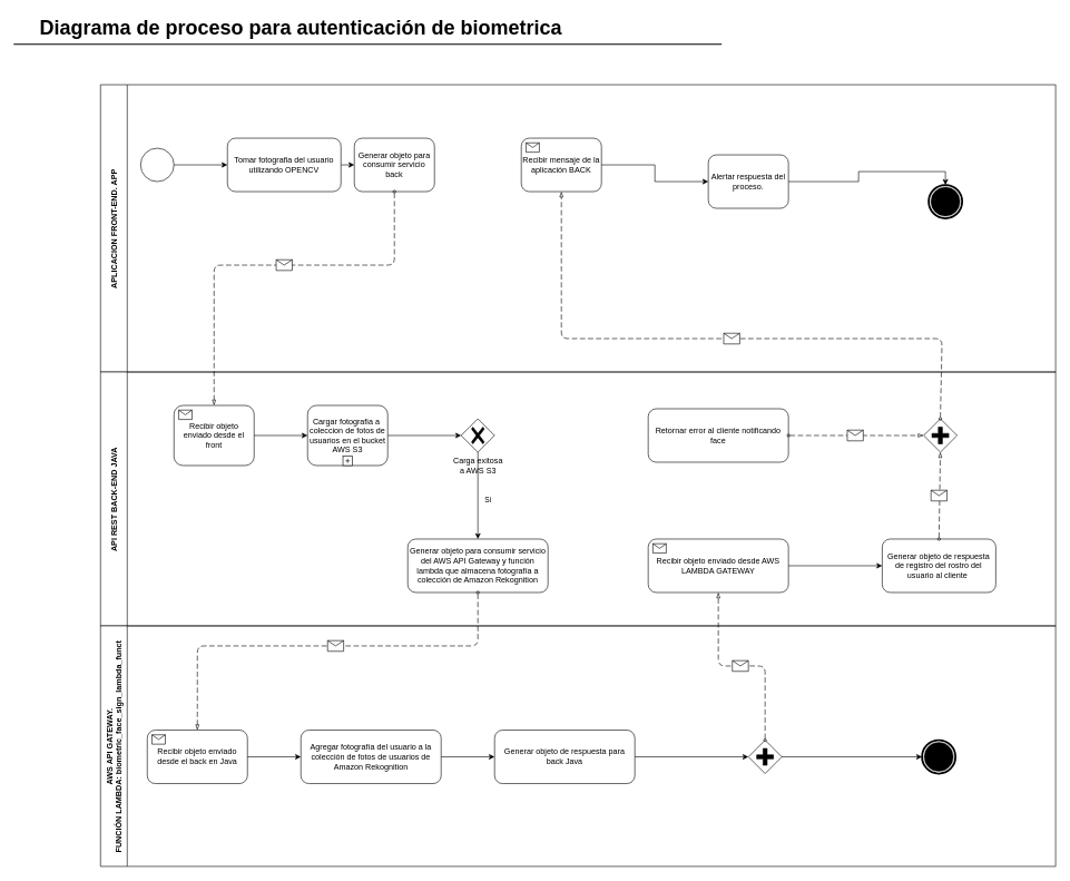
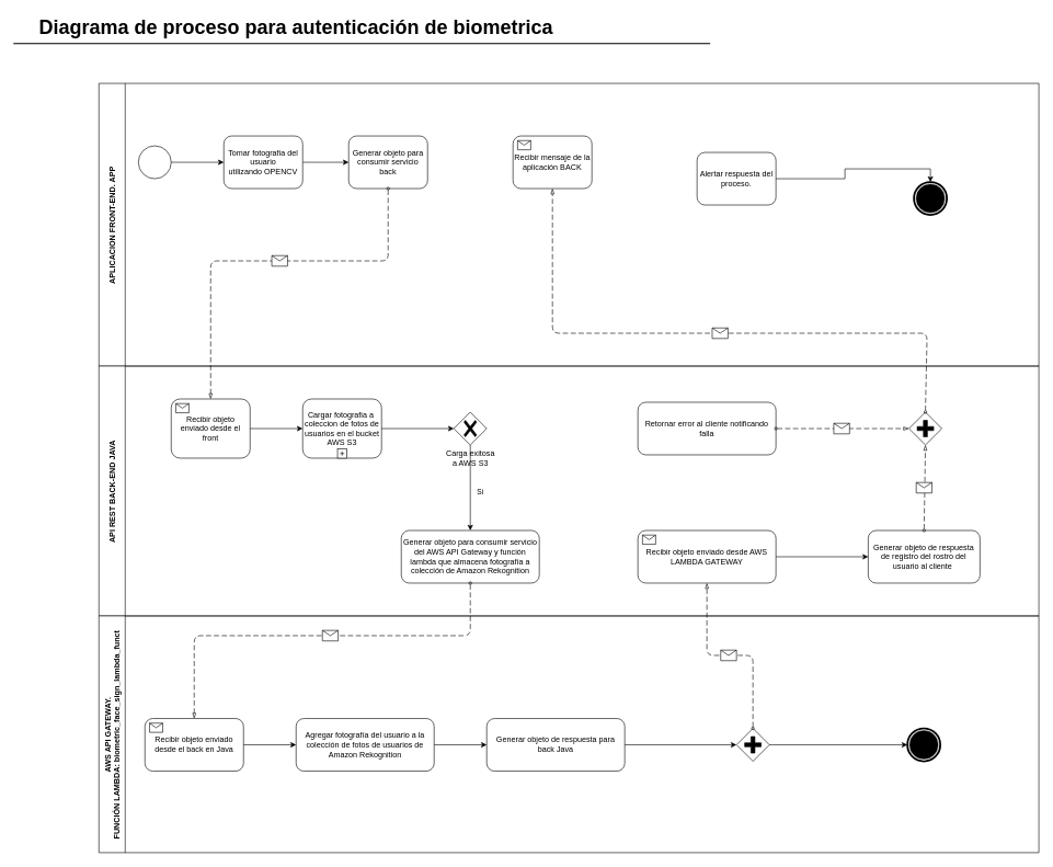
  <mxCell id="0" />
  <mxCell id="1" parent="0" />
  <mxCell id="2" value="Recibir mensaje de la aplicación BACK" style="html=1;whiteSpace=wrap;rounded=1;" vertex="1" parent="1"><mxGeometry x="780" y="206" width="120" height="80" as="geometry" /></mxCell>
  <mxCell id="3" value="" style="html=1;shape=message;" vertex="1" parent="2"><mxGeometry width="20" height="14" relative="1" as="geometry"><mxPoint x="7" y="7" as="offset" /></mxGeometry></mxCell>
  <mxCell id="4" style="edgeStyle=orthogonalEdgeStyle;rounded=0;html=1;jettySize=auto;orthogonalLoop=1;" edge="1" parent="1" source="34"><mxGeometry relative="1" as="geometry"><mxPoint x="530" y="246" as="targetPoint" /></mxGeometry></mxCell>
- <mxCell id="5" style="edgeStyle=orthogonalEdgeStyle;rounded=0;html=1;jettySize=auto;orthogonalLoop=1;entryX=0;entryY=0.5;entryDx=0;entryDy=0;" edge="1" parent="1" source="2" target="31"><mxGeometry relative="1" as="geometry"><mxPoint x="970" y="246" as="targetPoint" /></mxGeometry></mxCell>
  <mxCell id="6" value="APLICACION FRONT-END. APP" style="swimlane;horizontal=0;startSize=40;" vertex="1" parent="1"><mxGeometry x="150" y="126" width="1430" height="430" as="geometry"><mxRectangle x="150" y="170" width="30" height="260" as="alternateBounds" /></mxGeometry></mxCell>
  <mxCell id="7" value="Generar objeto para consumir servicio back" style="shape=ext;rounded=1;html=1;whiteSpace=wrap;" vertex="1" parent="6"><mxGeometry x="380" y="80" width="120" height="80" as="geometry" /></mxCell>
  <mxCell id="8" value="API REST BACK-END JAVA" style="swimlane;horizontal=0;startSize=40;" vertex="1" parent="6"><mxGeometry y="430" width="1430" height="380" as="geometry" /></mxCell>
  <mxCell id="9" value="Recibir objeto enviado desde el front" style="html=1;whiteSpace=wrap;rounded=1;" vertex="1" parent="8"><mxGeometry x="110" y="50" width="120" height="90" as="geometry" /></mxCell>
  <mxCell id="10" value="" style="html=1;shape=message;" vertex="1" parent="9"><mxGeometry width="20" height="14" relative="1" as="geometry"><mxPoint x="7" y="7" as="offset" /></mxGeometry></mxCell>
  <mxCell id="11" value="Cargar fotografia a&amp;nbsp; coleccion de fotos de usuarios en el bucket AWS S3" style="html=1;whiteSpace=wrap;rounded=1;" vertex="1" parent="8"><mxGeometry x="310" y="50" width="120" height="90" as="geometry" /></mxCell>
  <mxCell id="12" value="" style="html=1;shape=plus;" vertex="1" parent="11"><mxGeometry x="0.5" y="1" width="14" height="14" relative="1" as="geometry"><mxPoint x="-7" y="-14" as="offset" /></mxGeometry></mxCell>
  <mxCell id="13" style="edgeStyle=orthogonalEdgeStyle;rounded=0;html=1;jettySize=auto;orthogonalLoop=1;exitX=1;exitY=0.5;exitDx=0;exitDy=0;entryX=0;entryY=0.5;entryDx=0;entryDy=0;" edge="1" parent="8" source="9" target="11"><mxGeometry relative="1" as="geometry"><mxPoint x="290" y="55" as="sourcePoint" /><mxPoint x="290" y="145" as="targetPoint" /></mxGeometry></mxCell>
  <mxCell id="14" style="edgeStyle=orthogonalEdgeStyle;rounded=0;html=1;jettySize=auto;orthogonalLoop=1;exitX=1;exitY=0.5;exitDx=0;exitDy=0;entryX=0;entryY=0.5;entryDx=0;entryDy=0;entryPerimeter=0;" edge="1" parent="8" source="11" target="15"><mxGeometry relative="1" as="geometry"><mxPoint x="490" y="95.0" as="sourcePoint" /><mxPoint x="580" y="89.41" as="targetPoint" /></mxGeometry></mxCell>
  <mxCell id="15" value="Carga exitosa &lt;br&gt;a AWS S3" style="points=[[0.25,0.25,0],[0.5,0,0],[0.75,0.25,0],[1,0.5,0],[0.75,0.75,0],[0.5,1,0],[0.25,0.75,0],[0,0.5,0]];shape=mxgraph.bpmn.gateway2;html=1;verticalLabelPosition=bottom;labelBackgroundColor=#ffffff;verticalAlign=top;align=center;perimeter=rhombusPerimeter;outlineConnect=0;outline=none;symbol=none;gwType=exclusive;" vertex="1" parent="8"><mxGeometry x="540" y="70" width="50" height="50" as="geometry" /></mxCell>
  <mxCell id="16" value="Si" style="edgeStyle=orthogonalEdgeStyle;rounded=0;html=1;jettySize=auto;orthogonalLoop=1;exitX=0.5;exitY=1;exitDx=0;exitDy=0;exitPerimeter=0;entryX=0.5;entryY=0;entryDx=0;entryDy=0;" edge="1" parent="8" source="15" target="21"><mxGeometry x="0.077" y="15" relative="1" as="geometry"><mxPoint x="615" y="130" as="sourcePoint" /><mxPoint x="580" y="180" as="targetPoint" /><Array as="points"><mxPoint x="565" y="200" /></Array><mxPoint y="1" as="offset" /></mxGeometry></mxCell>
- <mxCell id="17" value="Retornar error al cliente notificando face" style="shape=ext;rounded=1;html=1;whiteSpace=wrap;" vertex="1" parent="8"><mxGeometry x="820" y="55" width="210" height="80" as="geometry" /></mxCell>
+ <mxCell id="17" value="Retornar error al cliente notificando falla" style="shape=ext;rounded=1;html=1;whiteSpace=wrap;" vertex="1" parent="8"><mxGeometry x="820" y="55" width="210" height="80" as="geometry" /></mxCell>
  <mxCell id="18" value="" style="points=[[0.25,0.25,0],[0.5,0,0],[0.75,0.25,0],[1,0.5,0],[0.75,0.75,0],[0.5,1,0],[0.25,0.75,0],[0,0.5,0]];shape=mxgraph.bpmn.gateway2;html=1;verticalLabelPosition=bottom;labelBackgroundColor=#ffffff;verticalAlign=top;align=center;perimeter=rhombusPerimeter;outlineConnect=0;outline=none;symbol=none;gwType=parallel;" vertex="1" parent="8"><mxGeometry x="1232.41" y="70" width="50" height="50" as="geometry" /></mxCell>
  <mxCell id="19" value="" style="endArrow=blockThin;html=1;labelPosition=left;verticalLabelPosition=middle;align=right;verticalAlign=middle;dashed=1;dashPattern=8 4;endFill=0;startArrow=oval;startFill=0;endSize=6;startSize=4;entryX=0;entryY=0.5;entryDx=0;entryDy=0;entryPerimeter=0;exitX=1;exitY=0.5;exitDx=0;exitDy=0;" edge="1" parent="8" source="17" target="18"><mxGeometry relative="1" as="geometry"><mxPoint x="860" y="100" as="sourcePoint" /><mxPoint x="1210" y="140" as="targetPoint" /><Array as="points" /></mxGeometry></mxCell>
  <mxCell id="20" value="" style="shape=message;html=1;outlineConnect=0;labelPosition=left;verticalLabelPosition=middle;align=right;verticalAlign=middle;spacingRight=5;labelBackgroundColor=#ffffff;" vertex="1" parent="19"><mxGeometry width="24" height="16" relative="1" as="geometry"><mxPoint x="-13" y="-8" as="offset" /></mxGeometry></mxCell>
  <mxCell id="21" value="Generar objeto para consumir servicio del AWS API Gateway y función lambda que almacena fotografía a colección de Amazon Rekognition" style="shape=ext;rounded=1;html=1;whiteSpace=wrap;" vertex="1" parent="8"><mxGeometry x="460" y="250" width="210" height="80" as="geometry" /></mxCell>
  <mxCell id="22" value="Recibir objeto enviado desde AWS LAMBDA GATEWAY" style="html=1;whiteSpace=wrap;rounded=1;" vertex="1" parent="8"><mxGeometry x="820" y="250" width="210" height="80" as="geometry" /></mxCell>
  <mxCell id="23" value="" style="html=1;shape=message;" vertex="1" parent="22"><mxGeometry width="20" height="14" relative="1" as="geometry"><mxPoint x="7" y="7" as="offset" /></mxGeometry></mxCell>
  <mxCell id="24" value="Generar objeto de respuesta de registro del rostro del usuario al cliente&amp;nbsp;" style="shape=ext;rounded=1;html=1;whiteSpace=wrap;" vertex="1" parent="8"><mxGeometry x="1170.41" y="250" width="170" height="80" as="geometry" /></mxCell>
  <mxCell id="25" style="edgeStyle=orthogonalEdgeStyle;rounded=0;html=1;jettySize=auto;orthogonalLoop=1;exitX=1;exitY=0.5;exitDx=0;exitDy=0;entryX=0;entryY=0.5;entryDx=0;entryDy=0;" edge="1" parent="8" source="22" target="24"><mxGeometry relative="1" as="geometry"><mxPoint x="1030" y="370.0" as="sourcePoint" /><mxPoint x="1140" y="370.0" as="targetPoint" /></mxGeometry></mxCell>
  <mxCell id="26" value="" style="endArrow=blockThin;html=1;labelPosition=left;verticalLabelPosition=middle;align=right;verticalAlign=middle;dashed=1;dashPattern=8 4;endFill=0;startArrow=oval;startFill=0;endSize=6;startSize=4;entryX=0.5;entryY=1;entryDx=0;entryDy=0;entryPerimeter=0;exitX=0.5;exitY=0;exitDx=0;exitDy=0;" edge="1" parent="8" source="24" target="18"><mxGeometry relative="1" as="geometry"><mxPoint x="1102.41" y="105.0" as="sourcePoint" /><mxPoint x="1242.41" y="105.0" as="targetPoint" /><Array as="points" /></mxGeometry></mxCell>
  <mxCell id="27" value="" style="shape=message;html=1;outlineConnect=0;labelPosition=left;verticalLabelPosition=middle;align=right;verticalAlign=middle;spacingRight=5;labelBackgroundColor=#ffffff;" vertex="1" parent="26"><mxGeometry width="24" height="16" relative="1" as="geometry"><mxPoint x="-13" y="-8" as="offset" /></mxGeometry></mxCell>
  <mxCell id="28" value="" style="endArrow=blockThin;html=1;labelPosition=left;verticalLabelPosition=middle;align=right;verticalAlign=middle;dashed=1;dashPattern=8 4;endFill=0;startArrow=oval;startFill=0;endSize=6;startSize=4;exitX=0.5;exitY=1;exitDx=0;exitDy=0;entryX=0.5;entryY=0;entryDx=0;entryDy=0;" edge="1" parent="6" source="7" target="9"><mxGeometry relative="1" as="geometry"><mxPoint x="280" y="270" as="sourcePoint" /><mxPoint x="440" y="270" as="targetPoint" /><Array as="points"><mxPoint x="440" y="270" /><mxPoint x="170" y="270" /></Array></mxGeometry></mxCell>
  <mxCell id="29" value="" style="shape=message;html=1;outlineConnect=0;labelPosition=left;verticalLabelPosition=middle;align=right;verticalAlign=middle;spacingRight=5;labelBackgroundColor=#ffffff;" vertex="1" parent="28"><mxGeometry width="24" height="16" relative="1" as="geometry"><mxPoint x="8" y="-8" as="offset" /></mxGeometry></mxCell>
  <mxCell id="30" value="" style="points=[[0.145,0.145,0],[0.5,0,0],[0.855,0.145,0],[1,0.5,0],[0.855,0.855,0],[0.5,1,0],[0.145,0.855,0],[0,0.5,0]];shape=mxgraph.bpmn.event;html=1;verticalLabelPosition=bottom;labelBackgroundColor=#ffffff;verticalAlign=top;align=center;perimeter=ellipsePerimeter;outlineConnect=0;aspect=fixed;outline=end;symbol=terminate;" vertex="1" parent="6"><mxGeometry x="1240" y="150" width="50" height="50" as="geometry" /></mxCell>
  <mxCell id="31" value="Alertar respuesta del proceso." style="shape=ext;rounded=1;html=1;whiteSpace=wrap;" vertex="1" parent="6"><mxGeometry x="910" y="105" width="120" height="80" as="geometry" /></mxCell>
  <mxCell id="32" style="edgeStyle=orthogonalEdgeStyle;rounded=0;html=1;jettySize=auto;orthogonalLoop=1;exitX=1;exitY=0.5;exitDx=0;exitDy=0;entryX=0.5;entryY=0;entryDx=0;entryDy=0;entryPerimeter=0;" edge="1" parent="6" source="31" target="30"><mxGeometry relative="1" as="geometry"><mxPoint x="850" y="130" as="sourcePoint" /><mxPoint x="920" y="130" as="targetPoint" /></mxGeometry></mxCell>
  <mxCell id="33" value="" style="shape=mxgraph.bpmn.shape;html=1;verticalLabelPosition=bottom;labelBackgroundColor=#ffffff;verticalAlign=top;perimeter=ellipsePerimeter;outline=standard;symbol=general;" vertex="1" parent="6"><mxGeometry x="60" y="95" width="50" height="50" as="geometry" /></mxCell>
- <mxCell id="34" value="Tomar fotografia del usuario&lt;br&gt;&amp;nbsp;utilizando OPENCV&amp;nbsp;" style="shape=ext;rounded=1;html=1;whiteSpace=wrap;" vertex="1" parent="6"><mxGeometry x="190" y="80" width="170" height="80" as="geometry" /></mxCell>
+ <mxCell id="34" value="Tomar fotografia del usuario&lt;br&gt;&amp;nbsp;utilizando OPENCV&amp;nbsp;" style="shape=ext;rounded=1;html=1;whiteSpace=wrap;" vertex="1" parent="6"><mxGeometry x="190" y="80" width="120" height="80" as="geometry" /></mxCell>
  <mxCell id="35" style="edgeStyle=orthogonalEdgeStyle;rounded=0;html=1;jettySize=auto;orthogonalLoop=1;" edge="1" parent="6" source="33" target="34"><mxGeometry relative="1" as="geometry" /></mxCell>
  <mxCell id="36" value="" style="endArrow=blockThin;html=1;labelPosition=left;verticalLabelPosition=middle;align=right;verticalAlign=middle;dashed=1;dashPattern=8 4;endFill=0;startArrow=oval;startFill=0;endSize=6;startSize=4;exitX=0.5;exitY=0;exitDx=0;exitDy=0;exitPerimeter=0;entryX=0.5;entryY=1;entryDx=0;entryDy=0;" edge="1" parent="1" source="18" target="2"><mxGeometry relative="1" as="geometry"><mxPoint x="947" y="766" as="sourcePoint" /><mxPoint x="1060" y="446" as="targetPoint" /><Array as="points"><mxPoint x="1410" y="506" /><mxPoint x="840" y="506" /></Array></mxGeometry></mxCell>
  <mxCell id="37" value="" style="shape=message;html=1;outlineConnect=0;labelPosition=left;verticalLabelPosition=middle;align=right;verticalAlign=middle;spacingRight=5;labelBackgroundColor=#ffffff;" vertex="1" parent="36"><mxGeometry width="24" height="16" relative="1" as="geometry"><mxPoint x="8" y="-8" as="offset" /></mxGeometry></mxCell>
  <mxCell id="38" value="AWS API GATEWAY. &#10;FUNCIÓN LAMBDA: biometric_face_sign_lambda_funct" style="swimlane;horizontal=0;startSize=40;" vertex="1" parent="1"><mxGeometry x="150" y="936" width="1430" height="360" as="geometry" /></mxCell>
  <mxCell id="39" value="Recibir objeto enviado desde el back en Java" style="html=1;whiteSpace=wrap;rounded=1;" vertex="1" parent="38"><mxGeometry x="70" y="156" width="150" height="80" as="geometry" /></mxCell>
  <mxCell id="40" value="" style="html=1;shape=message;" vertex="1" parent="39"><mxGeometry width="20" height="14" relative="1" as="geometry"><mxPoint x="7" y="7" as="offset" /></mxGeometry></mxCell>
  <mxCell id="41" value="Agregar fotografía del usuario a la colección de fotos de usuarios de Amazon Rekognition" style="shape=ext;rounded=1;html=1;whiteSpace=wrap;" vertex="1" parent="38"><mxGeometry x="300" y="156" width="210" height="80" as="geometry" /></mxCell>
  <mxCell id="42" style="edgeStyle=orthogonalEdgeStyle;rounded=0;html=1;jettySize=auto;orthogonalLoop=1;exitX=1;exitY=0.5;exitDx=0;exitDy=0;entryX=0;entryY=0.5;entryDx=0;entryDy=0;" edge="1" parent="38" source="39" target="41"><mxGeometry relative="1" as="geometry"><mxPoint x="260" y="179.41" as="sourcePoint" /><mxPoint x="340" y="179.41" as="targetPoint" /></mxGeometry></mxCell>
  <mxCell id="43" value="Generar objeto de respuesta para back Java" style="shape=ext;rounded=1;html=1;whiteSpace=wrap;" vertex="1" parent="38"><mxGeometry x="590" y="156" width="210" height="80" as="geometry" /></mxCell>
  <mxCell id="44" style="edgeStyle=orthogonalEdgeStyle;rounded=0;html=1;jettySize=auto;orthogonalLoop=1;exitX=1;exitY=0.5;exitDx=0;exitDy=0;entryX=0;entryY=0.5;entryDx=0;entryDy=0;" edge="1" parent="38" source="41" target="43"><mxGeometry relative="1" as="geometry"><mxPoint x="570" y="195.41" as="sourcePoint" /><mxPoint x="630" y="200" as="targetPoint" /></mxGeometry></mxCell>
  <mxCell id="45" value="" style="points=[[0.25,0.25,0],[0.5,0,0],[0.75,0.25,0],[1,0.5,0],[0.75,0.75,0],[0.5,1,0],[0.25,0.75,0],[0,0.5,0]];shape=mxgraph.bpmn.gateway2;html=1;verticalLabelPosition=bottom;labelBackgroundColor=#ffffff;verticalAlign=top;align=center;perimeter=rhombusPerimeter;outlineConnect=0;outline=none;symbol=none;gwType=parallel;" vertex="1" parent="38"><mxGeometry x="970" y="171" width="50" height="50" as="geometry" /></mxCell>
  <mxCell id="46" style="edgeStyle=orthogonalEdgeStyle;rounded=0;html=1;jettySize=auto;orthogonalLoop=1;exitX=1;exitY=0.5;exitDx=0;exitDy=0;entryX=0;entryY=0.5;entryDx=0;entryDy=0;entryPerimeter=0;" edge="1" parent="38" source="43" target="45"><mxGeometry relative="1" as="geometry"><mxPoint x="850" y="208.82" as="sourcePoint" /><mxPoint x="945" y="196" as="targetPoint" /></mxGeometry></mxCell>
  <mxCell id="47" value="" style="points=[[0.145,0.145,0],[0.5,0,0],[0.855,0.145,0],[1,0.5,0],[0.855,0.855,0],[0.5,1,0],[0.145,0.855,0],[0,0.5,0]];shape=mxgraph.bpmn.event;html=1;verticalLabelPosition=bottom;labelBackgroundColor=#ffffff;verticalAlign=top;align=center;perimeter=ellipsePerimeter;outlineConnect=0;aspect=fixed;outline=end;symbol=terminate;" vertex="1" parent="38"><mxGeometry x="1230" y="171" width="50" height="50" as="geometry" /></mxCell>
  <mxCell id="48" style="edgeStyle=orthogonalEdgeStyle;rounded=0;html=1;jettySize=auto;orthogonalLoop=1;entryX=0;entryY=0.5;entryDx=0;entryDy=0;entryPerimeter=0;exitX=1;exitY=0.5;exitDx=0;exitDy=0;exitPerimeter=0;" edge="1" parent="38" source="45" target="47"><mxGeometry relative="1" as="geometry"><mxPoint x="1020" y="196" as="sourcePoint" /><mxPoint x="960" y="206" as="targetPoint" /></mxGeometry></mxCell>
  <mxCell id="49" value="" style="endArrow=blockThin;html=1;labelPosition=left;verticalLabelPosition=middle;align=right;verticalAlign=middle;dashed=1;dashPattern=8 4;endFill=0;startArrow=oval;startFill=0;endSize=6;startSize=4;entryX=0.5;entryY=0;entryDx=0;entryDy=0;exitX=0.5;exitY=1;exitDx=0;exitDy=0;" edge="1" parent="1" source="21" target="39"><mxGeometry relative="1" as="geometry"><mxPoint x="650" y="846" as="sourcePoint" /><mxPoint x="450" y="796" as="targetPoint" /><Array as="points"><mxPoint x="715" y="966" /><mxPoint x="295" y="966" /></Array></mxGeometry></mxCell>
  <mxCell id="50" value="" style="shape=message;html=1;outlineConnect=0;labelPosition=left;verticalLabelPosition=middle;align=right;verticalAlign=middle;spacingRight=5;labelBackgroundColor=#ffffff;" vertex="1" parent="49"><mxGeometry width="24" height="16" relative="1" as="geometry"><mxPoint x="8" y="-8" as="offset" /></mxGeometry></mxCell>
  <mxCell id="51" value="" style="endArrow=blockThin;html=1;labelPosition=left;verticalLabelPosition=middle;align=right;verticalAlign=middle;dashed=1;dashPattern=8 4;endFill=0;startArrow=oval;startFill=0;endSize=6;startSize=4;entryX=0.5;entryY=1;entryDx=0;entryDy=0;exitX=0.5;exitY=0;exitDx=0;exitDy=0;exitPerimeter=0;" edge="1" parent="1" source="45" target="22"><mxGeometry relative="1" as="geometry"><mxPoint x="1170" y="756" as="sourcePoint" /><mxPoint x="915" y="766" as="targetPoint" /><Array as="points"><mxPoint x="1145" y="996" /><mxPoint x="1075" y="996" /></Array></mxGeometry></mxCell>
  <mxCell id="52" value="" style="shape=message;html=1;outlineConnect=0;labelPosition=left;verticalLabelPosition=middle;align=right;verticalAlign=middle;spacingRight=5;labelBackgroundColor=#ffffff;" vertex="1" parent="51"><mxGeometry width="24" height="16" relative="1" as="geometry"><mxPoint x="-14" y="-8" as="offset" /></mxGeometry></mxCell>
  <mxCell id="53" value="Diagrama de proceso para autenticación de biometrica" style="text;html=1;resizable=0;points=[];autosize=1;align=left;verticalAlign=top;spacingTop=-4;fontSize=30;fontStyle=1" vertex="1" parent="1"><mxGeometry x="56.5" y="20.5" width="800" height="40" as="geometry" /></mxCell>
  <mxCell id="54" value="" style="line;strokeWidth=2;html=1;fontSize=14;" vertex="1" parent="1"><mxGeometry x="20" y="60.5" width="1060" height="10" as="geometry" /></mxCell>
